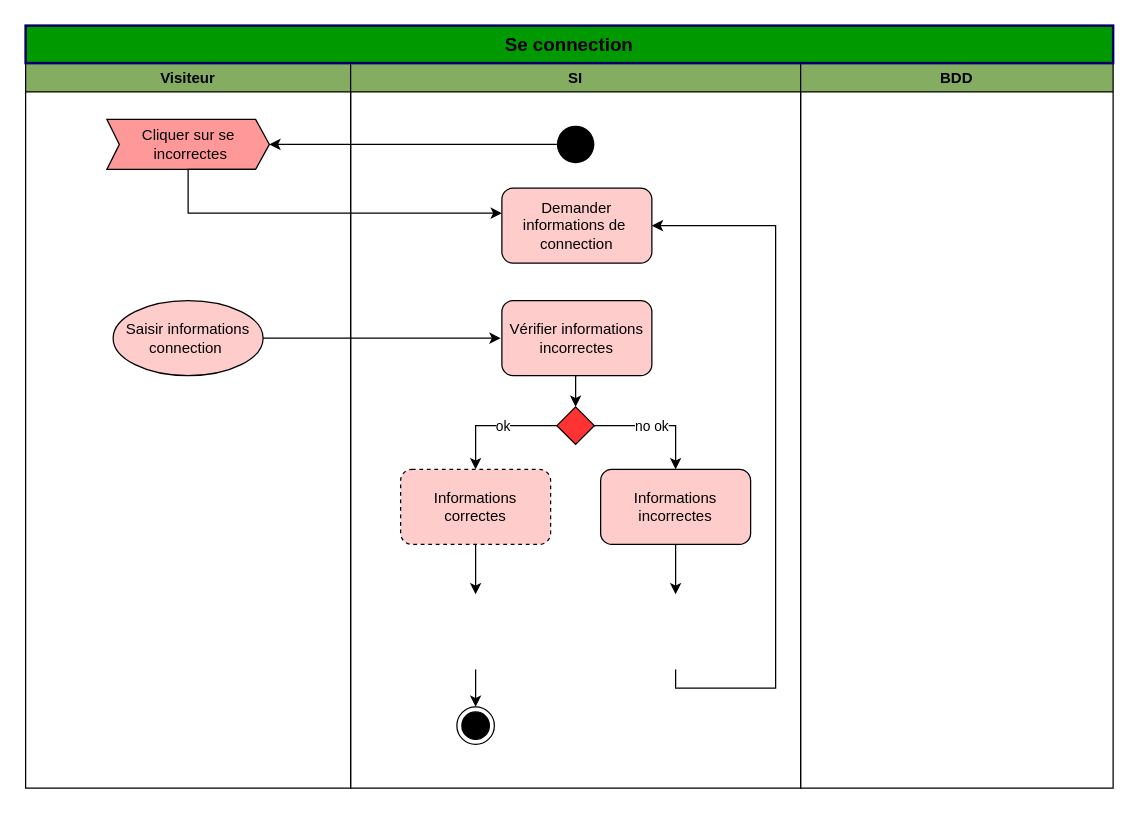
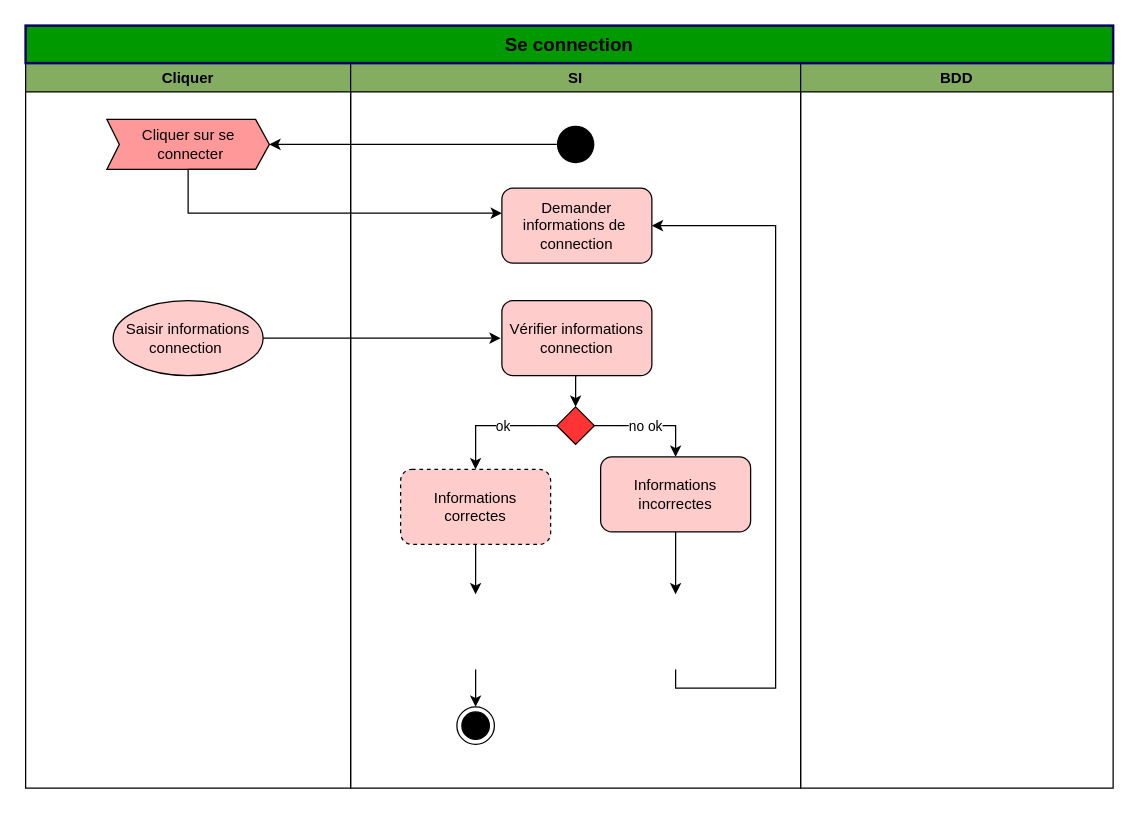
  <mxCell id="0" />
  <mxCell id="1" parent="0" />
- <mxCell id="2" value="Visiteur" style="swimlane;fillColor=#85AD61;" parent="1" vertex="1"><mxGeometry x="20" y="50" width="260" height="580" as="geometry" /></mxCell>
- <mxCell id="3" value="Cliquer sur se&lt;br&gt;&amp;nbsp;incorrectes&lt;br&gt;" style="html=1;shadow=0;dashed=0;align=center;verticalAlign=middle;shape=mxgraph.arrows2.arrow;dy=0;dx=11;notch=10;fillColor=#FF9999;" parent="2" vertex="1"><mxGeometry x="65" y="45" width="130" height="40" as="geometry" /></mxCell>
+ <mxCell id="2" value="Cliquer" style="swimlane;fillColor=#85AD61;" parent="1" vertex="1"><mxGeometry x="20" y="50" width="260" height="580" as="geometry" /></mxCell>
+ <mxCell id="3" value="Cliquer sur se&lt;br&gt;&amp;nbsp;connecter&lt;br&gt;" style="html=1;shadow=0;dashed=0;align=center;verticalAlign=middle;shape=mxgraph.arrows2.arrow;dy=0;dx=11;notch=10;fillColor=#FF9999;" parent="2" vertex="1"><mxGeometry x="65" y="45" width="130" height="40" as="geometry" /></mxCell>
  <mxCell id="4" value="Saisir informations connection&amp;nbsp;" style="ellipse;whiteSpace=wrap;html=1;fillColor=#FFCCCC;" parent="2" vertex="1"><mxGeometry x="70" y="190" width="120" height="60" as="geometry" /></mxCell>
  <mxCell id="5" value="SI" style="swimlane;strokeColor=#000000;fillColor=#85AD61;" parent="1" vertex="1"><mxGeometry x="280" y="50" width="360" height="580" as="geometry" /></mxCell>
  <mxCell id="6" value="" style="ellipse;fillColor=#000000;strokeColor=none;" parent="5" vertex="1"><mxGeometry x="165" y="50" width="30" height="30" as="geometry" /></mxCell>
  <mxCell id="7" value="Demander informations de&amp;nbsp;&lt;br&gt;connection" style="rounded=1;whiteSpace=wrap;html=1;fillColor=#FFCCCC;" parent="5" vertex="1"><mxGeometry x="121" y="100" width="120" height="60" as="geometry" /></mxCell>
  <mxCell id="8" style="edgeStyle=orthogonalEdgeStyle;rounded=0;orthogonalLoop=1;jettySize=auto;html=1;exitX=0.5;exitY=1;exitDx=0;exitDy=0;entryX=0.5;entryY=0;entryDx=0;entryDy=0;" parent="5" source="9" target="14" edge="1"><mxGeometry relative="1" as="geometry" /></mxCell>
- <mxCell id="9" value="Vérifier informations incorrectes" style="rounded=1;whiteSpace=wrap;html=1;fillColor=#FFCCCC;" parent="5" vertex="1"><mxGeometry x="121" y="190" width="120" height="60" as="geometry" /></mxCell>
+ <mxCell id="9" value="Vérifier informations connection" style="rounded=1;whiteSpace=wrap;html=1;fillColor=#FFCCCC;" parent="5" vertex="1"><mxGeometry x="121" y="190" width="120" height="60" as="geometry" /></mxCell>
  <mxCell id="10" style="edgeStyle=orthogonalEdgeStyle;rounded=0;orthogonalLoop=1;jettySize=auto;html=1;exitX=0;exitY=1;exitDx=0;exitDy=0;" parent="5" source="14" target="16" edge="1"><mxGeometry relative="1" as="geometry"><Array as="points"><mxPoint x="173" y="290" /><mxPoint x="100" y="290" /></Array></mxGeometry></mxCell>
  <mxCell id="11" value="ok" style="edgeLabel;html=1;align=center;verticalAlign=middle;resizable=0;points=[];" vertex="1" connectable="0" parent="10"><mxGeometry x="0.026" relative="1" as="geometry"><mxPoint as="offset" /></mxGeometry></mxCell>
  <mxCell id="12" style="edgeStyle=orthogonalEdgeStyle;rounded=0;orthogonalLoop=1;jettySize=auto;html=1;exitX=1;exitY=1;exitDx=0;exitDy=0;entryX=0.5;entryY=0;entryDx=0;entryDy=0;" parent="5" source="14" target="18" edge="1"><mxGeometry relative="1" as="geometry"><Array as="points"><mxPoint x="188" y="290" /><mxPoint x="260" y="290" /></Array></mxGeometry></mxCell>
  <mxCell id="13" value="no ok" style="edgeLabel;html=1;align=center;verticalAlign=middle;resizable=0;points=[];" vertex="1" connectable="0" parent="12"><mxGeometry x="0.043" relative="1" as="geometry"><mxPoint as="offset" /></mxGeometry></mxCell>
  <mxCell id="14" value="" style="rhombus;fillColor=#FF3333;" parent="5" vertex="1"><mxGeometry x="165" y="275" width="30" height="30" as="geometry" /></mxCell>
  <mxCell id="15" style="edgeStyle=orthogonalEdgeStyle;rounded=0;orthogonalLoop=1;jettySize=auto;html=1;exitX=0.5;exitY=1;exitDx=0;exitDy=0;" parent="5" source="16" edge="1"><mxGeometry relative="1" as="geometry"><mxPoint x="100" y="425" as="targetPoint" /></mxGeometry></mxCell>
  <mxCell id="16" value="Informations correctes" style="rounded=1;whiteSpace=wrap;html=1;fillColor=#FFCCCC;dashed=1;" parent="5" vertex="1"><mxGeometry x="40" y="325" width="120" height="60" as="geometry" /></mxCell>
  <mxCell id="17" style="edgeStyle=orthogonalEdgeStyle;rounded=0;orthogonalLoop=1;jettySize=auto;html=1;exitX=0.5;exitY=1;exitDx=0;exitDy=0;" parent="5" source="18" edge="1"><mxGeometry relative="1" as="geometry"><mxPoint x="260" y="425" as="targetPoint" /></mxGeometry></mxCell>
- <mxCell id="18" value="Informations incorrectes&lt;br&gt;" style="rounded=1;whiteSpace=wrap;html=1;fillColor=#FFCCCC;" parent="5" vertex="1"><mxGeometry x="200" y="325" width="120" height="60" as="geometry" /></mxCell>
+ <mxCell id="18" value="Informations incorrectes&lt;br&gt;" style="rounded=1;whiteSpace=wrap;html=1;fillColor=#FFCCCC;" parent="5" vertex="1"><mxGeometry x="200" y="315" width="120" height="60" as="geometry" /></mxCell>
  <mxCell id="19" style="edgeStyle=orthogonalEdgeStyle;rounded=0;orthogonalLoop=1;jettySize=auto;html=1;exitX=0.5;exitY=1;exitDx=0;exitDy=0;entryX=1;entryY=0.5;entryDx=0;entryDy=0;" parent="5" target="7" edge="1"><mxGeometry relative="1" as="geometry"><Array as="points"><mxPoint x="260" y="500" /><mxPoint x="340" y="500" /><mxPoint x="340" y="130" /></Array><mxPoint x="260" y="485" as="sourcePoint" /></mxGeometry></mxCell>
  <mxCell id="20" style="edgeStyle=orthogonalEdgeStyle;rounded=0;orthogonalLoop=1;jettySize=auto;html=1;exitX=0.5;exitY=1;exitDx=0;exitDy=0;entryX=0.5;entryY=0;entryDx=0;entryDy=0;" parent="5" target="21" edge="1"><mxGeometry relative="1" as="geometry"><mxPoint x="100" y="485" as="sourcePoint" /></mxGeometry></mxCell>
  <mxCell id="21" value="" style="ellipse;html=1;shape=endState;fillColor=#000000;strokeColor=#000000;" parent="5" vertex="1"><mxGeometry x="85" y="515" width="30" height="30" as="geometry" /></mxCell>
  <mxCell id="22" value="BDD" style="swimlane;fillColor=#85AD61;" parent="1" vertex="1"><mxGeometry x="640" y="50" width="250" height="580" as="geometry" /></mxCell>
  <mxCell id="23" style="edgeStyle=orthogonalEdgeStyle;rounded=0;orthogonalLoop=1;jettySize=auto;html=1;exitX=0;exitY=0.5;exitDx=0;exitDy=0;entryX=1;entryY=0.5;entryDx=0;entryDy=0;entryPerimeter=0;" parent="1" source="6" target="3" edge="1"><mxGeometry relative="1" as="geometry" /></mxCell>
  <mxCell id="24" style="edgeStyle=orthogonalEdgeStyle;rounded=0;orthogonalLoop=1;jettySize=auto;html=1;exitX=0;exitY=0;exitDx=119;exitDy=40;exitPerimeter=0;" parent="1" source="3" edge="1"><mxGeometry relative="1" as="geometry"><mxPoint x="401" y="170" as="targetPoint" /><Array as="points"><mxPoint x="150" y="135" /><mxPoint x="150" y="170" /></Array></mxGeometry></mxCell>
  <mxCell id="25" style="edgeStyle=orthogonalEdgeStyle;rounded=0;orthogonalLoop=1;jettySize=auto;html=1;exitX=1;exitY=0.5;exitDx=0;exitDy=0;" parent="1" source="4" edge="1"><mxGeometry relative="1" as="geometry"><mxPoint x="400" y="270" as="targetPoint" /></mxGeometry></mxCell>
  <mxCell id="26" value="&lt;font style=&quot;font-size: 15px&quot;&gt;&lt;b&gt;Se connection&lt;/b&gt;&lt;/font&gt;" style="rounded=0;whiteSpace=wrap;html=1;fillColor=#009900;strokeWidth=2;strokeColor=#000066;" parent="1" vertex="1"><mxGeometry x="20" y="20" width="870" height="30" as="geometry" /></mxCell>
